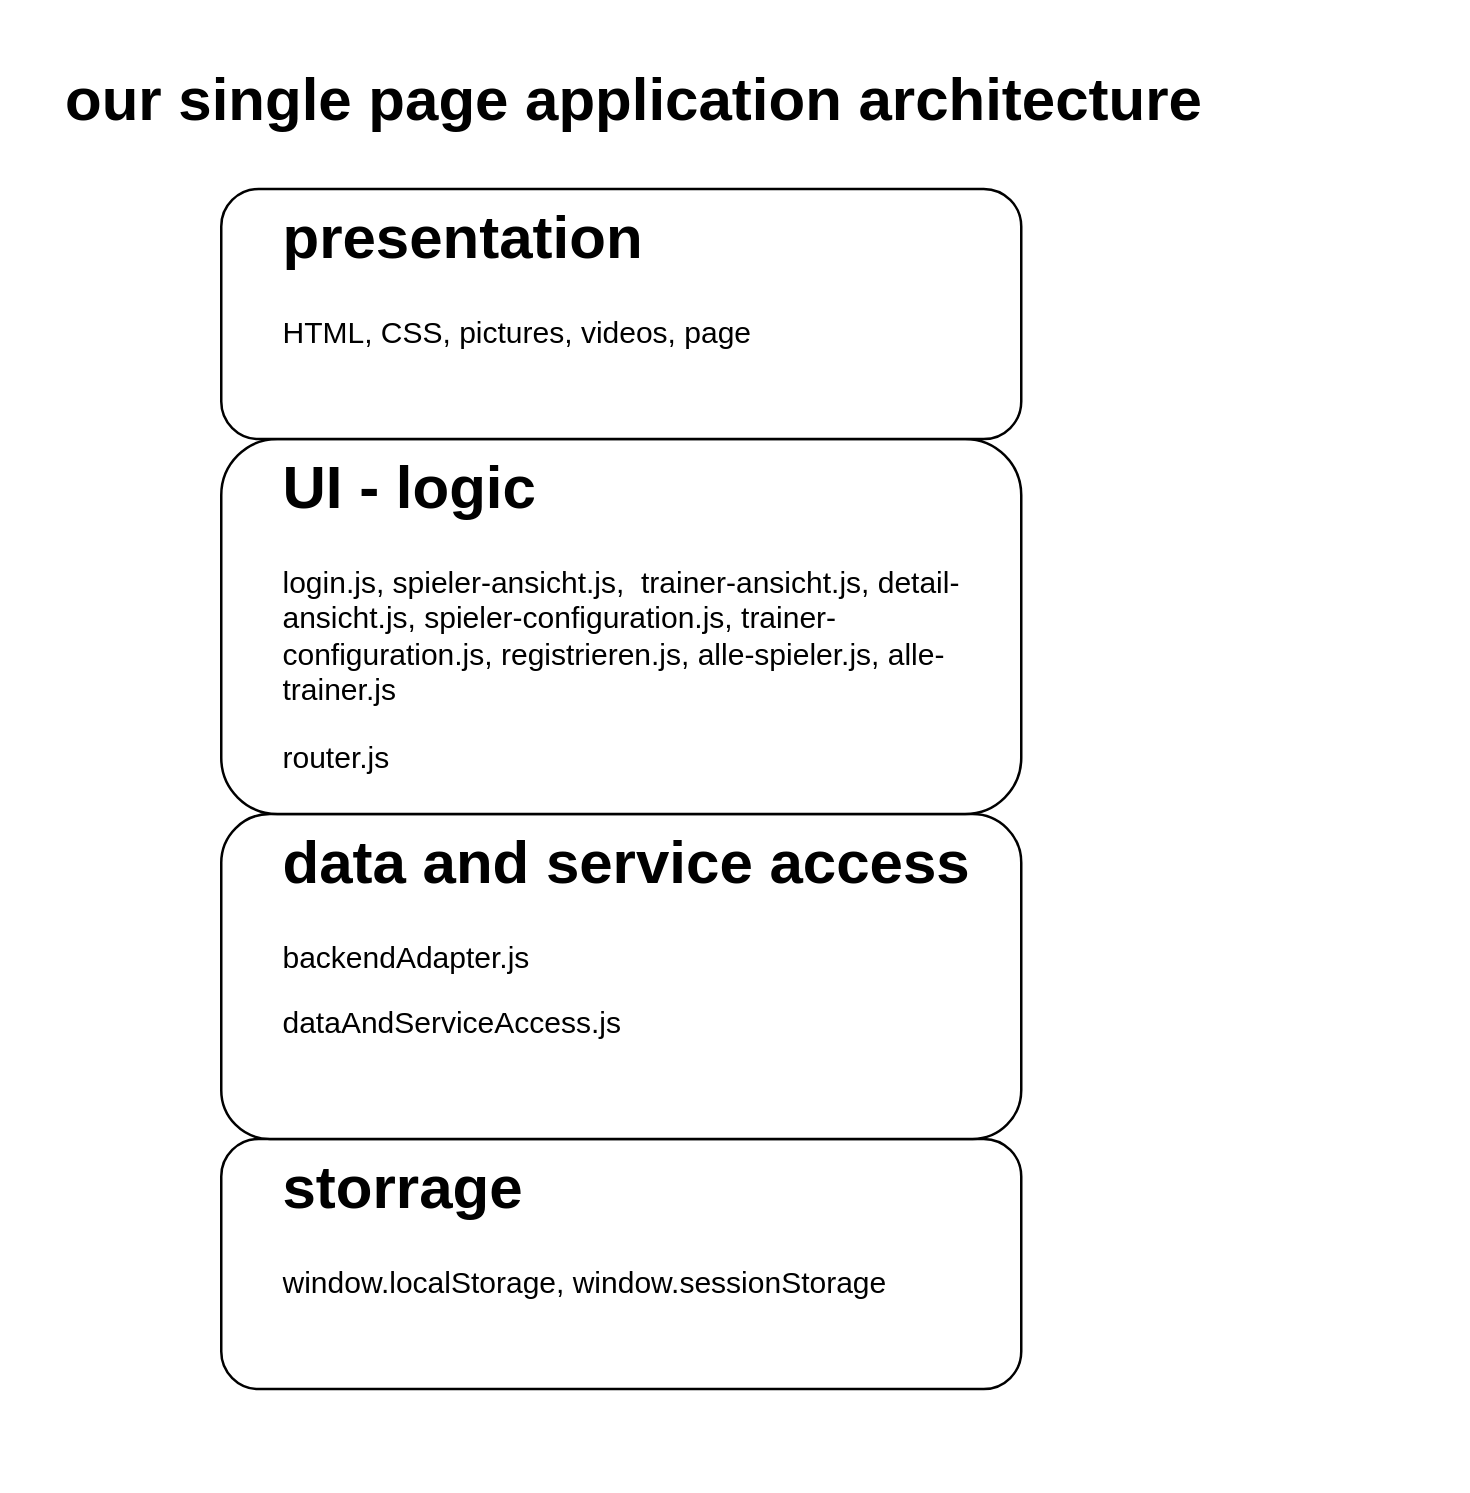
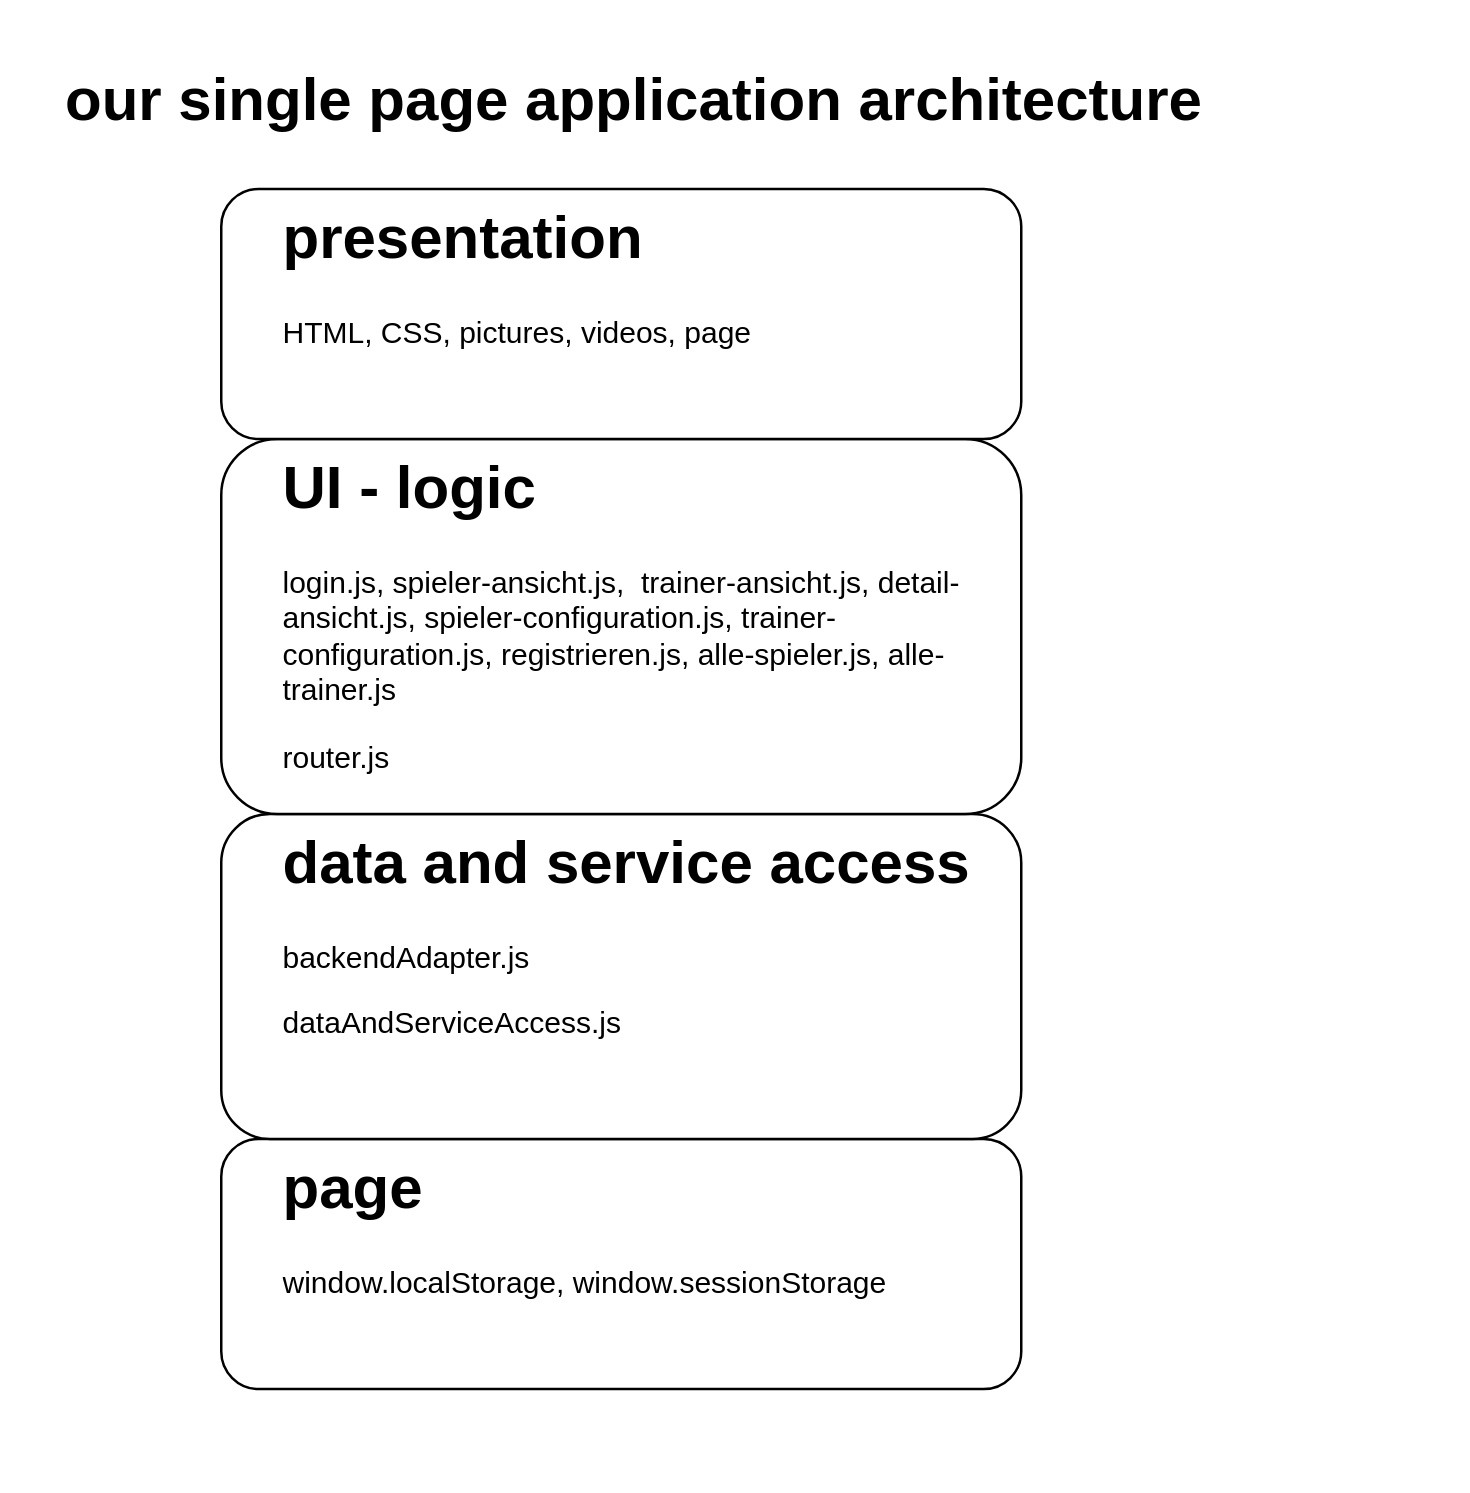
  <mxCell id="0" />
  <mxCell id="1" parent="0" />
  <mxCell id="2" value="" style="rounded=1;whiteSpace=wrap;html=1;" vertex="1" parent="1"><mxGeometry x="88" y="455" width="320" height="100" as="geometry" /></mxCell>
  <mxCell id="3" value="" style="rounded=1;whiteSpace=wrap;html=1;" vertex="1" parent="1"><mxGeometry x="88" y="325" width="320" height="130" as="geometry" /></mxCell>
  <mxCell id="4" value="" style="rounded=1;whiteSpace=wrap;html=1;" vertex="1" parent="1"><mxGeometry x="88" y="175" width="320" height="150" as="geometry" /></mxCell>
  <mxCell id="5" value="" style="rounded=1;whiteSpace=wrap;html=1;" vertex="1" parent="1"><mxGeometry x="88" y="75" width="320" height="100" as="geometry" /></mxCell>
  <mxCell id="6" value="&lt;h1&gt;presentation&lt;/h1&gt;&lt;p&gt;HTML, CSS, pictures, videos, page&lt;/p&gt;" style="text;html=1;strokeColor=none;fillColor=none;spacing=5;spacingTop=-20;whiteSpace=wrap;overflow=hidden;rounded=0;" vertex="1" parent="1"><mxGeometry x="108" y="75" width="220" height="120" as="geometry" /></mxCell>
  <mxCell id="7" value="&lt;h1&gt;UI - logic&lt;/h1&gt;&lt;p&gt;login.js, spieler-ansicht.js,&amp;nbsp; trainer-ansicht.js, detail-ansicht.js, spieler-configuration.js, trainer-configuration.js, registrieren.js, alle-spieler.js, alle-trainer.js&lt;/p&gt;&lt;p&gt;router.js&lt;/p&gt;" style="text;html=1;strokeColor=none;fillColor=none;spacing=5;spacingTop=-20;whiteSpace=wrap;overflow=hidden;rounded=0;" vertex="1" parent="1"><mxGeometry x="108" y="175" width="280" height="140" as="geometry" /></mxCell>
  <mxCell id="8" value="&lt;h1&gt;data and service access&lt;/h1&gt;&lt;p&gt;backendAdapter.js&lt;/p&gt;&lt;p&gt;dataAndServiceAccess.js&lt;/p&gt;" style="text;html=1;strokeColor=none;fillColor=none;spacing=5;spacingTop=-20;whiteSpace=wrap;overflow=hidden;rounded=0;" vertex="1" parent="1"><mxGeometry x="108" y="325" width="330" height="120" as="geometry" /></mxCell>
- <mxCell id="9" value="&lt;h1&gt;storrage&lt;/h1&gt;&lt;p&gt;window.localStorage,&amp;nbsp;&lt;span&gt;window.sessionStorage&lt;/span&gt;&lt;/p&gt;" style="text;html=1;strokeColor=none;fillColor=none;spacing=5;spacingTop=-20;whiteSpace=wrap;overflow=hidden;rounded=0;" vertex="1" parent="1"><mxGeometry x="108" y="455" width="340" height="120" as="geometry" /></mxCell>
+ <mxCell id="9" value="&lt;h1&gt;page&lt;/h1&gt;&lt;p&gt;window.localStorage,&amp;nbsp;&lt;span&gt;window.sessionStorage&lt;/span&gt;&lt;/p&gt;" style="text;html=1;strokeColor=none;fillColor=none;spacing=5;spacingTop=-20;whiteSpace=wrap;overflow=hidden;rounded=0;" vertex="1" parent="1"><mxGeometry x="108" y="455" width="340" height="120" as="geometry" /></mxCell>
  <mxCell id="10" value="&lt;h1&gt;our single page application architecture&lt;/h1&gt;" style="text;html=1;strokeColor=none;fillColor=none;spacing=5;spacingTop=-20;whiteSpace=wrap;overflow=hidden;rounded=0;" vertex="1" parent="1"><mxGeometry x="20.5" y="20" width="545" height="40" as="geometry" /></mxCell>
